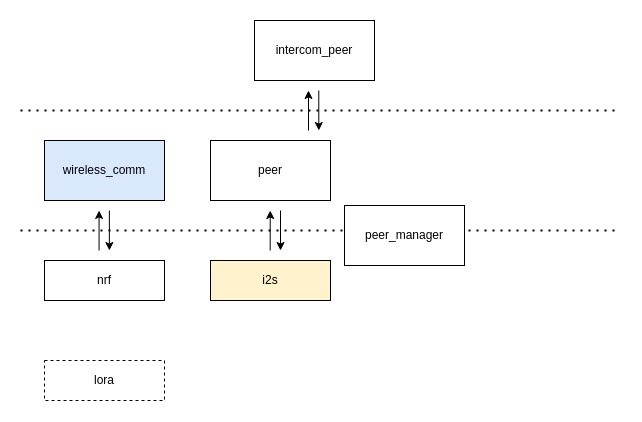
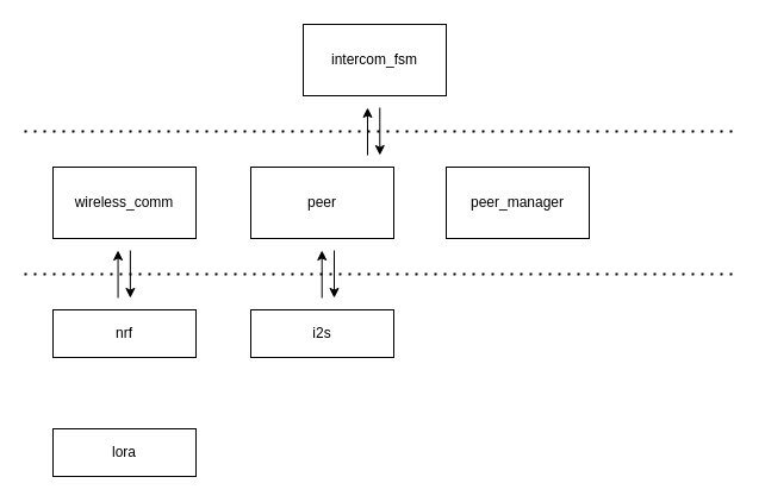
  <mxCell id="0" />
  <mxCell id="1" parent="0" />
- <mxCell id="2" value="intercom_peer" style="rounded=0;whiteSpace=wrap;html=1;" vertex="1" parent="1"><mxGeometry x="254" y="20" width="120" height="60" as="geometry" /></mxCell>
- <mxCell id="3" value="wireless_comm" style="rounded=0;whiteSpace=wrap;html=1;fillColor=#dae8fc;" vertex="1" parent="1"><mxGeometry x="44" y="140" width="120" height="60" as="geometry" /></mxCell>
+ <mxCell id="2" value="intercom_fsm" style="rounded=0;whiteSpace=wrap;html=1;" vertex="1" parent="1"><mxGeometry x="254" y="20" width="120" height="60" as="geometry" /></mxCell>
+ <mxCell id="3" value="wireless_comm" style="rounded=0;whiteSpace=wrap;html=1;" vertex="1" parent="1"><mxGeometry x="44" y="140" width="120" height="60" as="geometry" /></mxCell>
  <mxCell id="4" value="nrf" style="rounded=0;whiteSpace=wrap;html=1;" vertex="1" parent="1"><mxGeometry x="44" y="260" width="120" height="40" as="geometry" /></mxCell>
- <mxCell id="5" value="lora" style="rounded=0;whiteSpace=wrap;html=1;dashed=1;" vertex="1" parent="1"><mxGeometry x="44" y="360" width="120" height="40" as="geometry" /></mxCell>
+ <mxCell id="5" value="lora" style="rounded=0;whiteSpace=wrap;html=1;" vertex="1" parent="1"><mxGeometry x="44" y="360" width="120" height="40" as="geometry" /></mxCell>
  <mxCell id="6" value="" style="endArrow=none;dashed=1;html=1;dashPattern=1 3;strokeWidth=2;rounded=0;" edge="1" parent="1"><mxGeometry width="50" height="50" relative="1" as="geometry"><mxPoint x="20" y="230" as="sourcePoint" /><mxPoint x="620" y="230" as="targetPoint" /></mxGeometry></mxCell>
  <mxCell id="7" value="" style="endArrow=none;dashed=1;html=1;dashPattern=1 3;strokeWidth=2;rounded=0;" edge="1" parent="1"><mxGeometry width="50" height="50" relative="1" as="geometry"><mxPoint x="20" y="110" as="sourcePoint" /><mxPoint x="620" y="110" as="targetPoint" /></mxGeometry></mxCell>
  <mxCell id="8" value="peer" style="rounded=0;whiteSpace=wrap;html=1;" vertex="1" parent="1"><mxGeometry x="210" y="140" width="120" height="60" as="geometry" /></mxCell>
- <mxCell id="9" value="i2s" style="rounded=0;whiteSpace=wrap;html=1;fillColor=#fff2cc;" vertex="1" parent="1"><mxGeometry x="210" y="260" width="120" height="40" as="geometry" /></mxCell>
+ <mxCell id="9" value="i2s" style="rounded=0;whiteSpace=wrap;html=1;" vertex="1" parent="1"><mxGeometry x="210" y="260" width="120" height="40" as="geometry" /></mxCell>
  <mxCell id="10" value="" style="endArrow=classic;html=1;rounded=0;" edge="1" parent="1"><mxGeometry width="50" height="50" relative="1" as="geometry"><mxPoint x="269.71" y="250" as="sourcePoint" /><mxPoint x="269.71" y="210" as="targetPoint" /></mxGeometry></mxCell>
  <mxCell id="11" value="" style="endArrow=classic;html=1;rounded=0;" edge="1" parent="1"><mxGeometry width="50" height="50" relative="1" as="geometry"><mxPoint x="280" y="210" as="sourcePoint" /><mxPoint x="280" y="250" as="targetPoint" /></mxGeometry></mxCell>
  <mxCell id="12" value="" style="endArrow=classic;html=1;rounded=0;" edge="1" parent="1"><mxGeometry width="50" height="50" relative="1" as="geometry"><mxPoint x="98.57" y="250" as="sourcePoint" /><mxPoint x="98.57" y="210" as="targetPoint" /></mxGeometry></mxCell>
  <mxCell id="13" value="" style="endArrow=classic;html=1;rounded=0;" edge="1" parent="1"><mxGeometry width="50" height="50" relative="1" as="geometry"><mxPoint x="108.86" y="210" as="sourcePoint" /><mxPoint x="108.86" y="250" as="targetPoint" /></mxGeometry></mxCell>
  <mxCell id="14" value="" style="endArrow=classic;html=1;rounded=0;" edge="1" parent="1"><mxGeometry width="50" height="50" relative="1" as="geometry"><mxPoint x="308" y="130" as="sourcePoint" /><mxPoint x="308" y="90" as="targetPoint" /></mxGeometry></mxCell>
  <mxCell id="15" value="" style="endArrow=classic;html=1;rounded=0;" edge="1" parent="1"><mxGeometry width="50" height="50" relative="1" as="geometry"><mxPoint x="318.29" y="90" as="sourcePoint" /><mxPoint x="318.29" y="130" as="targetPoint" /></mxGeometry></mxCell>
- <mxCell id="16" value="peer_manager" style="rounded=0;whiteSpace=wrap;html=1;" vertex="1" parent="1"><mxGeometry x="344" y="205" width="120" height="60" as="geometry" /></mxCell>
+ <mxCell id="16" value="peer_manager" style="rounded=0;whiteSpace=wrap;html=1;" vertex="1" parent="1"><mxGeometry x="374" y="140" width="120" height="60" as="geometry" /></mxCell>
